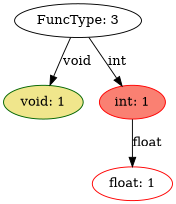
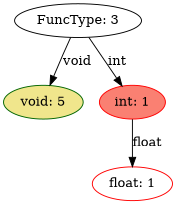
  digraph {
    node [color=red fillcolor=white style=filled]
    n1 [color=black label="FuncType: 3"]
-   n2 [color=darkgreen fillcolor=khaki label="void: 1"]
+   n2 [color=darkgreen fillcolor=khaki label="void: 5"]
    n3 [fillcolor=salmon label="int: 1"]
    n4 [label="float: 1"]
    n1 -> n2 [label=void]
    n1 -> n3 [label=int]
    n3 -> n4 [label=float]
  }
